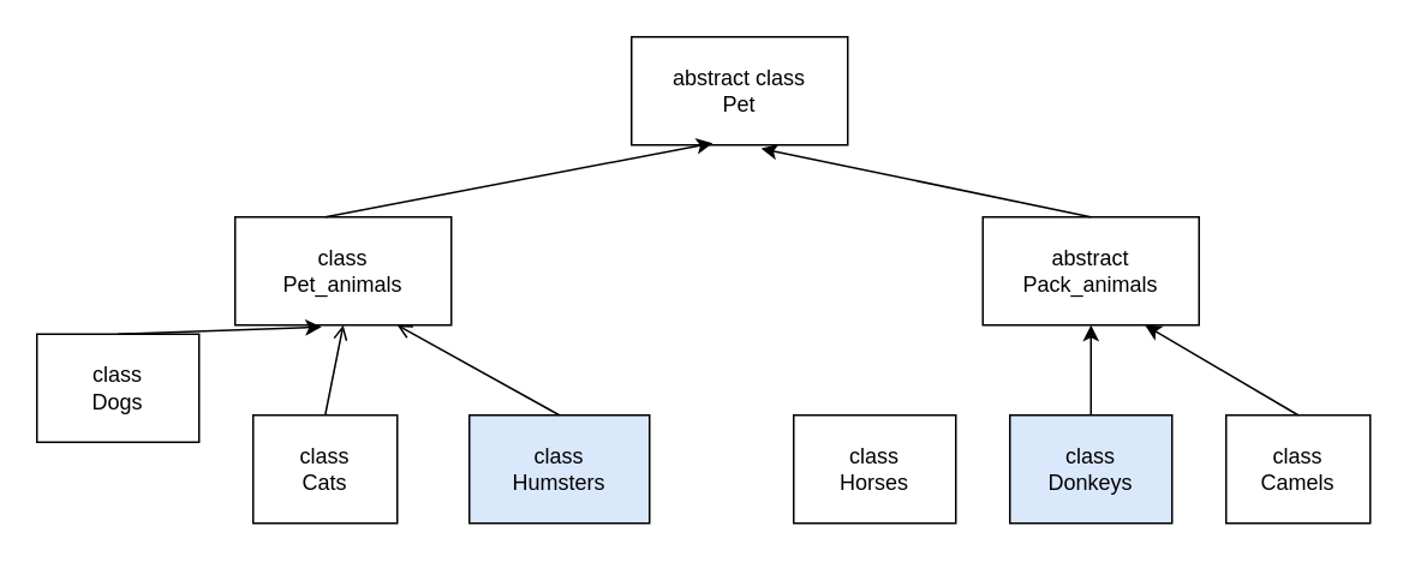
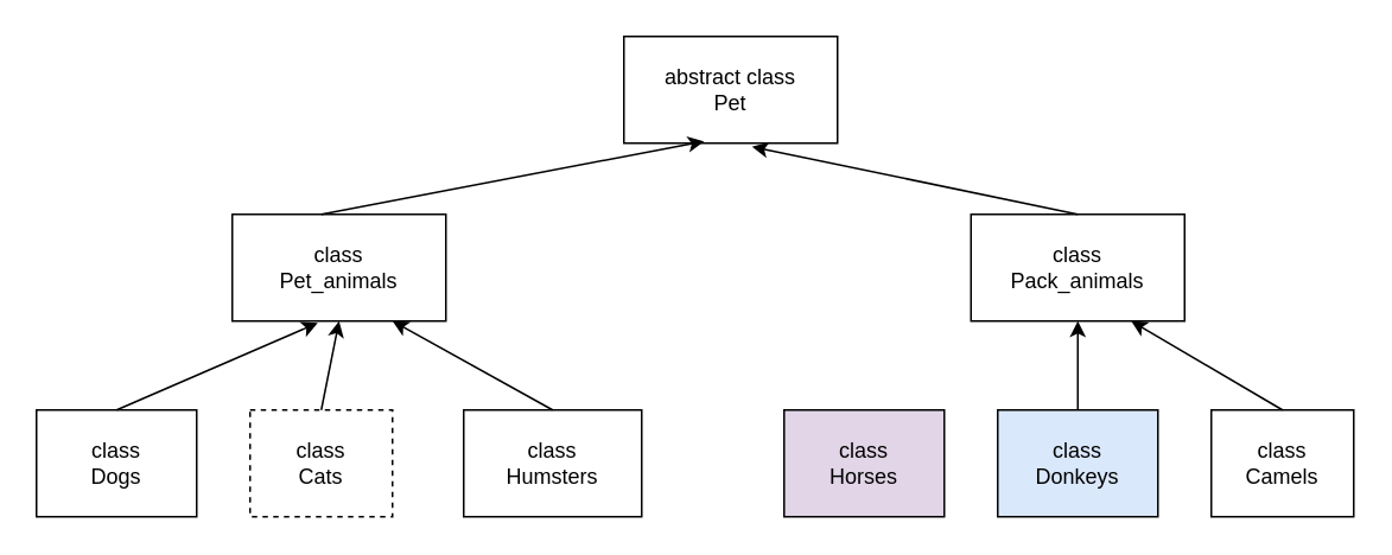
  <mxCell id="0" />
  <mxCell id="1" parent="0" />
  <mxCell id="2" value="&lt;div&gt;abstract class&lt;/div&gt;&lt;div&gt;Pet&lt;br&gt;&lt;/div&gt;" style="rounded=0;whiteSpace=wrap;html=1;" vertex="1" parent="1"><mxGeometry x="350" y="20" width="120" height="60" as="geometry" /></mxCell>
  <mxCell id="3" value="&lt;div&gt;class&lt;/div&gt;&lt;div&gt;Pet_animals&lt;br&gt;&lt;/div&gt;" style="rounded=0;whiteSpace=wrap;html=1;" vertex="1" parent="1"><mxGeometry x="130" y="120" width="120" height="60" as="geometry" /></mxCell>
- <mxCell id="4" value="&lt;div&gt;abstract&lt;/div&gt;&lt;div&gt;Pack_animals&lt;br&gt;&lt;/div&gt;" style="rounded=0;whiteSpace=wrap;html=1;" vertex="1" parent="1"><mxGeometry x="545" y="120" width="120" height="60" as="geometry" /></mxCell>
- <mxCell id="5" value="&lt;div&gt;class&lt;/div&gt;&lt;div&gt;Dogs&lt;br&gt;&lt;/div&gt;" style="rounded=0;whiteSpace=wrap;html=1;" vertex="1" parent="1"><mxGeometry x="20" y="185" width="90" height="60" as="geometry" /></mxCell>
- <mxCell id="6" value="&lt;div&gt;class&lt;/div&gt;&lt;div&gt;Cats&lt;br&gt;&lt;/div&gt;" style="rounded=0;whiteSpace=wrap;html=1;" vertex="1" parent="1"><mxGeometry x="140" y="230" width="80" height="60" as="geometry" /></mxCell>
- <mxCell id="7" value="&lt;div&gt;class&lt;/div&gt;&lt;div&gt;Humsters&lt;br&gt;&lt;/div&gt;" style="rounded=0;whiteSpace=wrap;html=1;fillColor=#dae8fc;" vertex="1" parent="1"><mxGeometry x="260" y="230" width="100" height="60" as="geometry" /></mxCell>
- <mxCell id="8" value="&lt;div&gt;class&lt;/div&gt;&lt;div&gt;Horses&lt;br&gt;&lt;/div&gt;" style="rounded=0;whiteSpace=wrap;html=1;" vertex="1" parent="1"><mxGeometry x="440" y="230" width="90" height="60" as="geometry" /></mxCell>
+ <mxCell id="4" value="&lt;div&gt;class&lt;/div&gt;&lt;div&gt;Pack_animals&lt;br&gt;&lt;/div&gt;" style="rounded=0;whiteSpace=wrap;html=1;" vertex="1" parent="1"><mxGeometry x="545" y="120" width="120" height="60" as="geometry" /></mxCell>
+ <mxCell id="5" value="&lt;div&gt;class&lt;/div&gt;&lt;div&gt;Dogs&lt;br&gt;&lt;/div&gt;" style="rounded=0;whiteSpace=wrap;html=1;" vertex="1" parent="1"><mxGeometry x="20" y="230" width="90" height="60" as="geometry" /></mxCell>
+ <mxCell id="6" value="&lt;div&gt;class&lt;/div&gt;&lt;div&gt;Cats&lt;br&gt;&lt;/div&gt;" style="rounded=0;whiteSpace=wrap;html=1;dashed=1;" vertex="1" parent="1"><mxGeometry x="140" y="230" width="80" height="60" as="geometry" /></mxCell>
+ <mxCell id="7" value="&lt;div&gt;class&lt;/div&gt;&lt;div&gt;Humsters&lt;br&gt;&lt;/div&gt;" style="rounded=0;whiteSpace=wrap;html=1;" vertex="1" parent="1"><mxGeometry x="260" y="230" width="100" height="60" as="geometry" /></mxCell>
+ <mxCell id="8" value="&lt;div&gt;class&lt;/div&gt;&lt;div&gt;Horses&lt;br&gt;&lt;/div&gt;" style="rounded=0;whiteSpace=wrap;html=1;fillColor=#e1d5e7;" vertex="1" parent="1"><mxGeometry x="440" y="230" width="90" height="60" as="geometry" /></mxCell>
  <mxCell id="9" value="&lt;div&gt;class&lt;/div&gt;&lt;div&gt;Donkeys&lt;/div&gt;" style="rounded=0;whiteSpace=wrap;html=1;fillColor=#dae8fc;" vertex="1" parent="1"><mxGeometry x="560" y="230" width="90" height="60" as="geometry" /></mxCell>
  <mxCell id="10" value="&lt;div&gt;class&lt;/div&gt;&lt;div&gt;Camels&lt;br&gt;&lt;/div&gt;" style="rounded=0;whiteSpace=wrap;html=1;" vertex="1" parent="1"><mxGeometry x="680" y="230" width="80" height="60" as="geometry" /></mxCell>
  <mxCell id="11" value="" style="endArrow=classic;html=1;rounded=0;exitX=0.417;exitY=0;exitDx=0;exitDy=0;exitPerimeter=0;entryX=0.375;entryY=0.983;entryDx=0;entryDy=0;entryPerimeter=0;" edge="1" parent="1" source="3" target="2"><mxGeometry width="50" height="50" relative="1" as="geometry"><mxPoint x="400" y="360" as="sourcePoint" /><mxPoint x="450" y="310" as="targetPoint" /></mxGeometry></mxCell>
  <mxCell id="12" value="" style="endArrow=classic;html=1;rounded=0;exitX=0.5;exitY=0;exitDx=0;exitDy=0;entryX=0.6;entryY=1.033;entryDx=0;entryDy=0;entryPerimeter=0;" edge="1" parent="1" source="4" target="2"><mxGeometry width="50" height="50" relative="1" as="geometry"><mxPoint x="400" y="360" as="sourcePoint" /><mxPoint x="390" y="80" as="targetPoint" /></mxGeometry></mxCell>
  <mxCell id="13" value="" style="endArrow=classic;html=1;rounded=0;exitX=0.5;exitY=0;exitDx=0;exitDy=0;entryX=0.4;entryY=1.017;entryDx=0;entryDy=0;entryPerimeter=0;" edge="1" parent="1" source="5" target="3"><mxGeometry width="50" height="50" relative="1" as="geometry"><mxPoint x="400" y="360" as="sourcePoint" /><mxPoint x="450" y="310" as="targetPoint" /></mxGeometry></mxCell>
- <mxCell id="14" value="" style="endArrow=open;html=1;rounded=0;exitX=0.5;exitY=0;exitDx=0;exitDy=0;entryX=0.5;entryY=1;entryDx=0;entryDy=0;" edge="1" parent="1" source="6" target="3"><mxGeometry width="50" height="50" relative="1" as="geometry"><mxPoint x="400" y="360" as="sourcePoint" /><mxPoint x="450" y="310" as="targetPoint" /></mxGeometry></mxCell>
- <mxCell id="15" value="" style="endArrow=open;html=1;rounded=0;exitX=0.5;exitY=0;exitDx=0;exitDy=0;entryX=0.75;entryY=1;entryDx=0;entryDy=0;" edge="1" parent="1" source="7" target="3"><mxGeometry width="50" height="50" relative="1" as="geometry"><mxPoint x="400" y="360" as="sourcePoint" /><mxPoint x="450" y="310" as="targetPoint" /></mxGeometry></mxCell>
+ <mxCell id="14" value="" style="endArrow=classic;html=1;rounded=0;exitX=0.5;exitY=0;exitDx=0;exitDy=0;entryX=0.5;entryY=1;entryDx=0;entryDy=0;" edge="1" parent="1" source="6" target="3"><mxGeometry width="50" height="50" relative="1" as="geometry"><mxPoint x="400" y="360" as="sourcePoint" /><mxPoint x="450" y="310" as="targetPoint" /></mxGeometry></mxCell>
+ <mxCell id="15" value="" style="endArrow=classic;html=1;rounded=0;exitX=0.5;exitY=0;exitDx=0;exitDy=0;entryX=0.75;entryY=1;entryDx=0;entryDy=0;" edge="1" parent="1" source="7" target="3"><mxGeometry width="50" height="50" relative="1" as="geometry"><mxPoint x="400" y="360" as="sourcePoint" /><mxPoint x="450" y="310" as="targetPoint" /></mxGeometry></mxCell>
  <mxCell id="16" value="" style="endArrow=classic;html=1;rounded=0;exitX=0.5;exitY=0;exitDx=0;exitDy=0;entryX=0.5;entryY=1;entryDx=0;entryDy=0;" edge="1" parent="1" source="9" target="4"><mxGeometry width="50" height="50" relative="1" as="geometry"><mxPoint x="400" y="360" as="sourcePoint" /><mxPoint x="450" y="310" as="targetPoint" /></mxGeometry></mxCell>
  <mxCell id="17" value="" style="endArrow=classic;html=1;rounded=0;exitX=0.5;exitY=0;exitDx=0;exitDy=0;entryX=0.75;entryY=1;entryDx=0;entryDy=0;" edge="1" parent="1" source="10" target="4"><mxGeometry width="50" height="50" relative="1" as="geometry"><mxPoint x="400" y="360" as="sourcePoint" /><mxPoint x="450" y="310" as="targetPoint" /></mxGeometry></mxCell>
